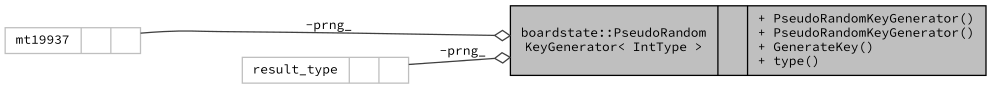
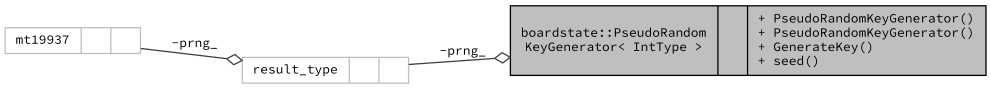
  digraph {
    fontname="Source Code Pro"
    rankdir=LR
    node [color=grey75 fillcolor=white fontname="Source Code Pro" fontsize=10 shape=record style=filled]
    edge [arrowhead=odiamond color=grey25 fontname="Source Code Pro" fontsize=10 labelfontname=Helvetica labelfontsize=10 style=solid]
-   n1 [color=black fillcolor=grey75 fontcolor=black height=0.2 label="{boardstate::PseudoRandom\lKeyGenerator\< IntType \>\n||+ PseudoRandomKeyGenerator()\l+ PseudoRandomKeyGenerator()\l+ GenerateKey()\l+ type()\l}" width=0.4]
+   n1 [color=black fillcolor=grey75 fontcolor=black height=0.2 label="{boardstate::PseudoRandom\lKeyGenerator\< IntType \>\n||+ PseudoRandomKeyGenerator()\l+ PseudoRandomKeyGenerator()\l+ GenerateKey()\l+ seed()\l}" width=0.4]
    n2 [height=0.2 label="{result_type\n||}" width=0.4]
    n3 [height=0.2 label="{mt19937\n||}" width=0.4]
    n2 -> n1 [label=" -prng_"]
-   n3 -> n1 [label=" -prng_"]
+   n3 -> n2 [label=" -prng_"]
  }
